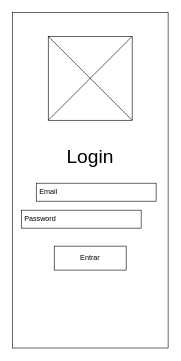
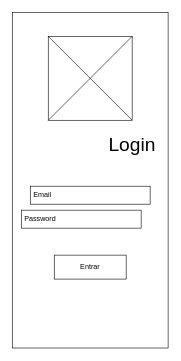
  <mxCell id="0" />
  <mxCell id="1" parent="0" />
  <mxCell id="2" value="" style="rounded=0;whiteSpace=wrap;html=1;" vertex="1" parent="1"><mxGeometry x="20" y="20" width="260" height="560" as="geometry" /></mxCell>
  <mxCell id="3" value="" style="whiteSpace=wrap;html=1;aspect=fixed;" vertex="1" parent="1"><mxGeometry x="80" y="60" width="140" height="140" as="geometry" /></mxCell>
  <mxCell id="4" value="" style="endArrow=none;html=1;exitX=0;exitY=1;exitDx=0;exitDy=0;entryX=1;entryY=0;entryDx=0;entryDy=0;" edge="1" parent="1" source="3" target="3"><mxGeometry width="50" height="50" relative="1" as="geometry"><mxPoint x="150" y="170" as="sourcePoint" /><mxPoint x="200" y="120" as="targetPoint" /></mxGeometry></mxCell>
  <mxCell id="5" value="" style="endArrow=none;html=1;exitX=0;exitY=0;exitDx=0;exitDy=0;entryX=1;entryY=1;entryDx=0;entryDy=0;" edge="1" parent="1" source="3" target="3"><mxGeometry width="50" height="50" relative="1" as="geometry"><mxPoint x="370" y="270" as="sourcePoint" /><mxPoint x="420" y="220" as="targetPoint" /></mxGeometry></mxCell>
- <mxCell id="6" value="&lt;font style=&quot;font-size: 32px&quot;&gt;Login&lt;/font&gt;" style="text;html=1;strokeColor=none;fillColor=none;align=center;verticalAlign=middle;whiteSpace=wrap;rounded=0;" vertex="1" parent="1"><mxGeometry x="110" y="250" width="80" height="20" as="geometry" /></mxCell>
- <mxCell id="7" value="&amp;nbsp;Email" style="rounded=0;whiteSpace=wrap;html=1;align=left;" vertex="1" parent="1"><mxGeometry x="60" y="305" width="200" height="30" as="geometry" /></mxCell>
+ <mxCell id="6" value="&lt;font style=&quot;font-size: 32px&quot;&gt;Login&lt;/font&gt;" style="text;html=1;strokeColor=none;fillColor=none;align=center;verticalAlign=middle;whiteSpace=wrap;rounded=0;" vertex="1" parent="1"><mxGeometry x="180" y="230" width="80" height="20" as="geometry" /></mxCell>
+ <mxCell id="7" value="&amp;nbsp;Email" style="rounded=0;whiteSpace=wrap;html=1;align=left;" vertex="1" parent="1"><mxGeometry x="50" y="310" width="200" height="30" as="geometry" /></mxCell>
  <mxCell id="8" value="&amp;nbsp;Password" style="rounded=0;whiteSpace=wrap;html=1;align=left;" vertex="1" parent="1"><mxGeometry x="35" y="350" width="200" height="30" as="geometry" /></mxCell>
- <mxCell id="9" value="Entrar" style="rounded=0;whiteSpace=wrap;html=1;" vertex="1" parent="1"><mxGeometry x="90" y="410" width="120" height="40" as="geometry" /></mxCell>
+ <mxCell id="9" value="Entrar" style="rounded=0;whiteSpace=wrap;html=1;" vertex="1" parent="1"><mxGeometry x="90" y="425" width="120" height="40" as="geometry" /></mxCell>
